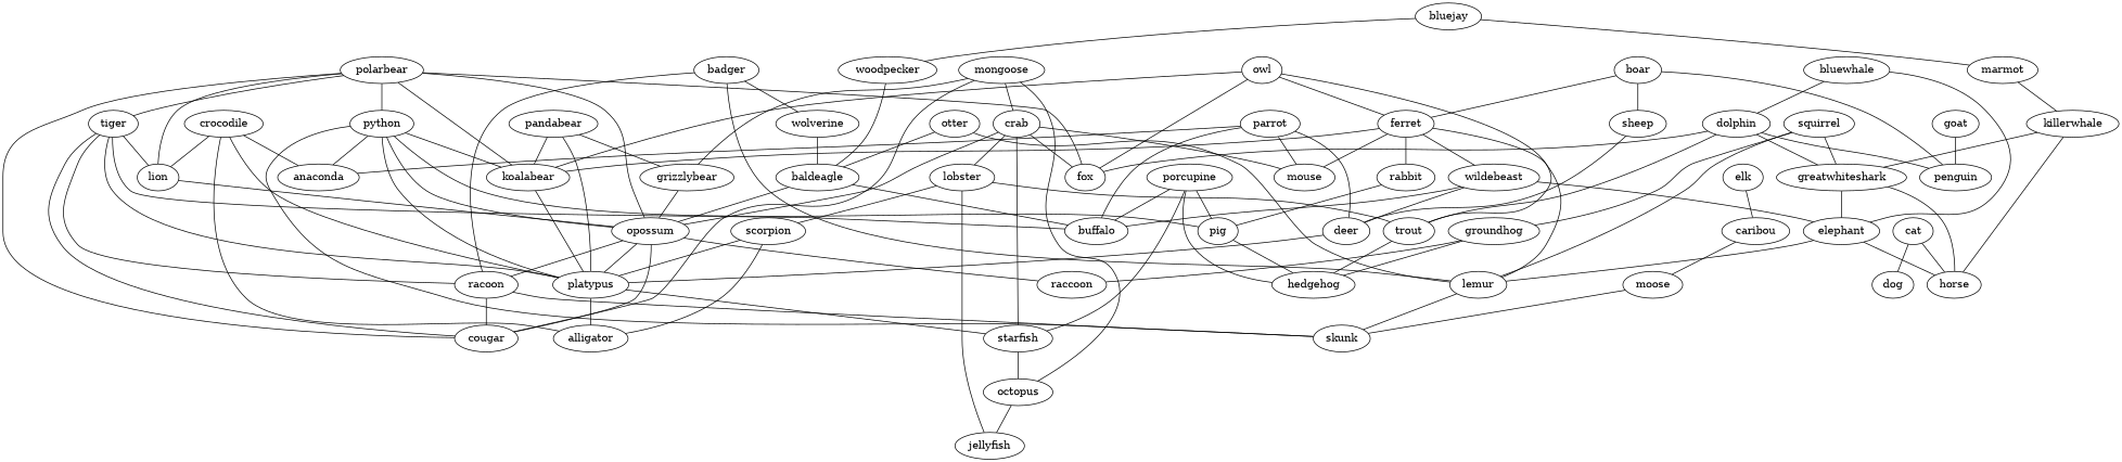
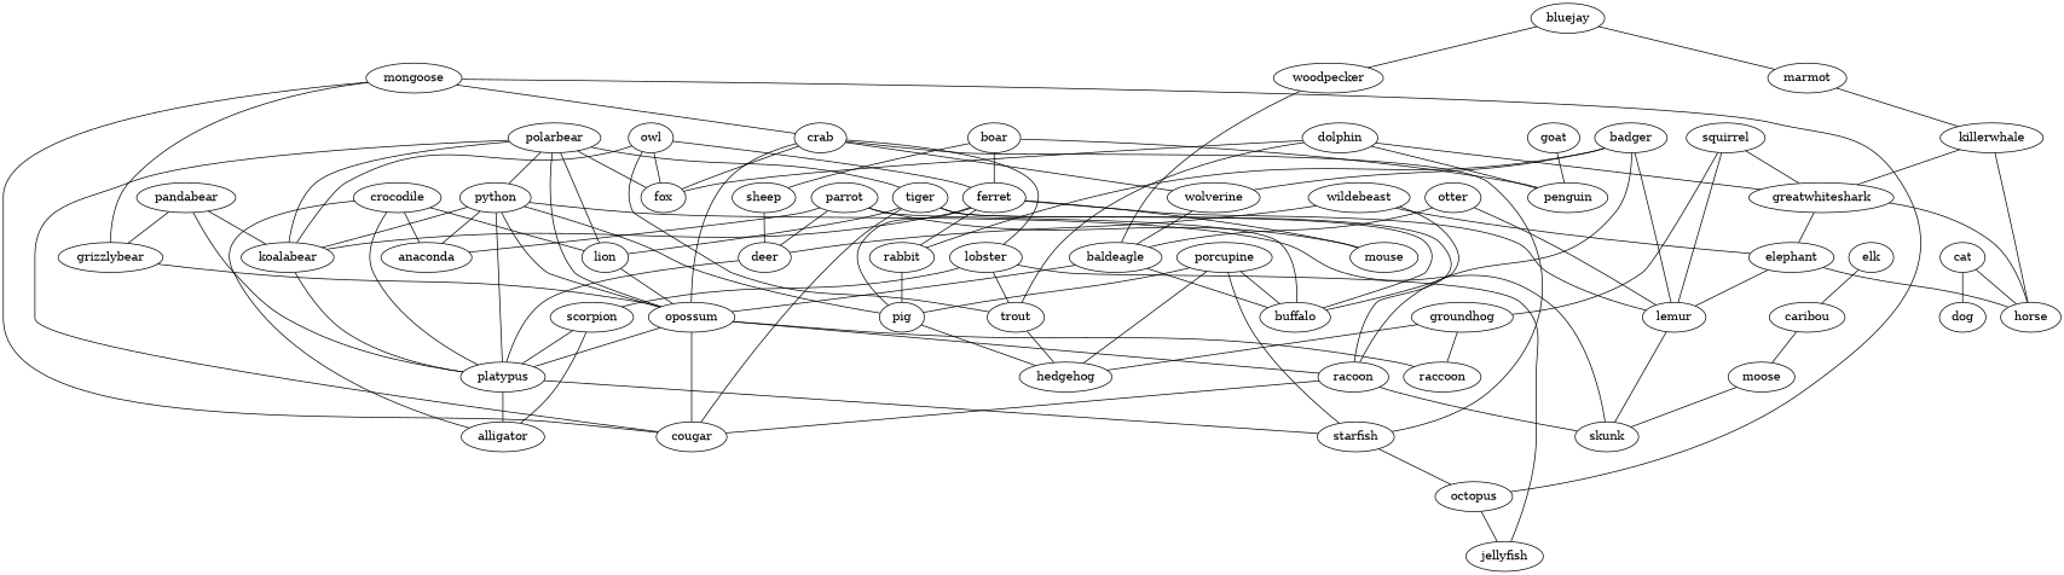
  strict graph {
    edge [weight=1]
    owl
    ferret
    fox
    trout
    koalabear
    rabbit
    lemur
    pig
    mouse
    hedgehog
    platypus
    skunk
    starfish
    alligator
    pandabear
    grizzlybear
    opossum
    cougar
    racoon
    raccoon
    octopus
    crocodile
    anaconda
    lion
    mongoose
    crab
    wolverine
    lobster
    jellyfish
    baldeagle
    scorpion
    boar
    sheep
    penguin
    deer
    badger
    buffalo
    elk
    caribou
    moose
    wildebeast
    elephant
    polarbear
    python
    tiger
    porcupine
    squirrel
    greatwhiteshark
    groundhog
    horse
    otter
    parrot
    bluejay
    marmot
    woodpecker
    killerwhale
    cat
    dog
-   bluewhale
    dolphin
    goat
    owl -- ferret
    owl -- fox
    owl -- trout
    owl -- koalabear
    ferret -- koalabear
    ferret -- rabbit
    ferret -- lemur
-   ferret -- wildebeast
+   ferret -- pig
    ferret -- mouse
    trout -- hedgehog
    koalabear -- platypus
    rabbit -- pig
    lemur -- skunk
    pig -- hedgehog
    platypus -- starfish
    platypus -- alligator
    starfish -- octopus
    pandabear -- koalabear
    pandabear -- platypus
    pandabear -- grizzlybear
    grizzlybear -- opossum
    opossum -- platypus
    opossum -- cougar
    opossum -- racoon
    opossum -- raccoon
    racoon -- skunk
    racoon -- cougar
    octopus -- jellyfish
    crocodile -- platypus
    crocodile -- alligator
    crocodile -- anaconda
    crocodile -- lion
    lion -- opossum
    mongoose -- grizzlybear
    mongoose -- cougar
    mongoose -- octopus
    mongoose -- crab
    crab -- fox
    crab -- starfish
    crab -- opossum
-   crab -- mouse
+   crab -- wolverine
    crab -- lobster
    wolverine -- baldeagle
    lobster -- trout
    lobster -- jellyfish
    lobster -- scorpion
    baldeagle -- opossum
    baldeagle -- buffalo
    scorpion -- platypus
    scorpion -- alligator
    boar -- ferret
    boar -- sheep
    boar -- penguin
    sheep -- deer
    deer -- platypus
+   badger -- rabbit
    badger -- lemur
    badger -- racoon
    badger -- wolverine
    elk -- caribou
    caribou -- moose
    moose -- skunk
    wildebeast -- deer
    wildebeast -- buffalo
    wildebeast -- elephant
    elephant -- lemur
    elephant -- horse
    polarbear -- fox
    polarbear -- koalabear
    polarbear -- opossum
    polarbear -- cougar
    polarbear -- lion
    polarbear -- python
    polarbear -- tiger
    python -- koalabear
    python -- pig
    python -- platypus
    python -- skunk
    python -- opossum
    python -- anaconda
-   tiger -- platypus
    tiger -- cougar
    tiger -- racoon
    tiger -- lion
    tiger -- buffalo
    porcupine -- pig
    porcupine -- hedgehog
    porcupine -- starfish
    porcupine -- buffalo
    squirrel -- lemur
    squirrel -- greatwhiteshark
    squirrel -- groundhog
    greatwhiteshark -- elephant
    greatwhiteshark -- horse
    groundhog -- hedgehog
    groundhog -- raccoon
    otter -- lemur
    otter -- baldeagle
    parrot -- mouse
    parrot -- anaconda
    parrot -- deer
    parrot -- buffalo
    bluejay -- marmot
    bluejay -- woodpecker
    marmot -- killerwhale
    woodpecker -- baldeagle
    killerwhale -- greatwhiteshark
    killerwhale -- horse
    cat -- horse
    cat -- dog
-   bluewhale -- elephant
-   bluewhale -- dolphin
    dolphin -- fox
    dolphin -- trout
    dolphin -- penguin
    dolphin -- greatwhiteshark
    goat -- penguin
  }
